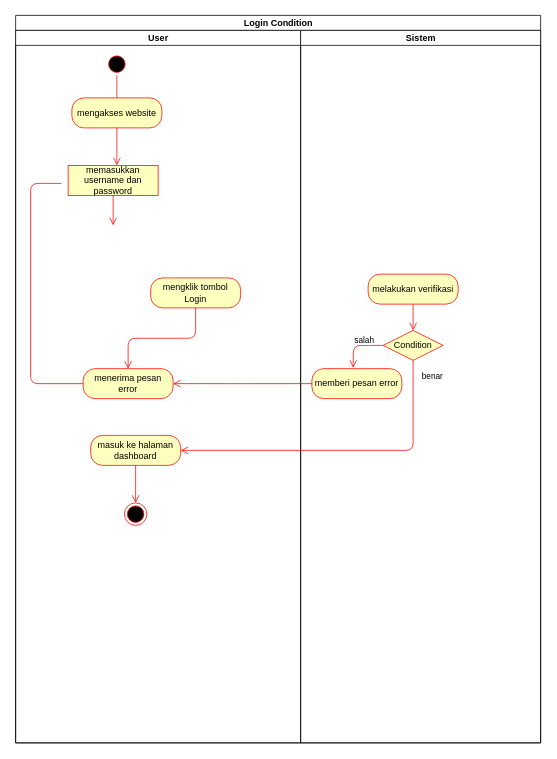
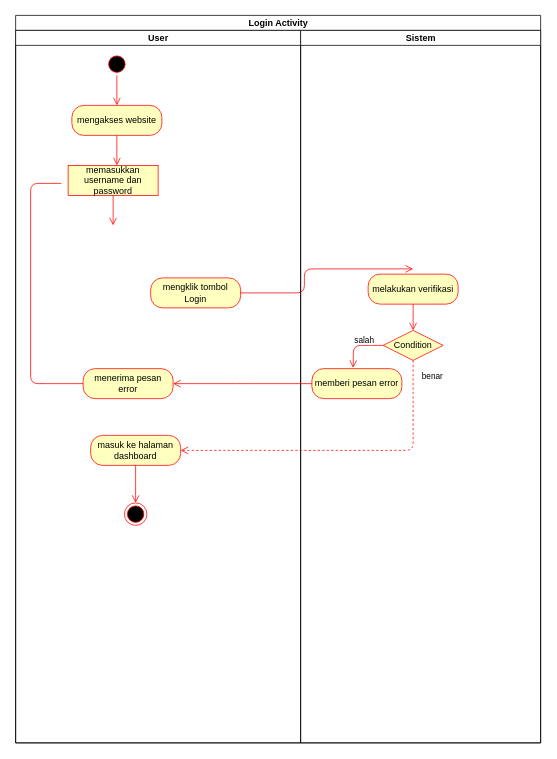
  <mxCell id="0" />
  <mxCell id="1" parent="0" />
- <mxCell id="2" value="Login Condition" style="swimlane;html=1;childLayout=stackLayout;resizeParent=1;resizeParentMax=0;startSize=20;" parent="1" vertex="1"><mxGeometry x="20" y="20" width="700" height="970" as="geometry" /></mxCell>
+ <mxCell id="2" value="Login Activity" style="swimlane;html=1;childLayout=stackLayout;resizeParent=1;resizeParentMax=0;startSize=20;" parent="1" vertex="1"><mxGeometry x="20" y="20" width="700" height="970" as="geometry" /></mxCell>
  <mxCell id="3" value="User" style="swimlane;html=1;startSize=20;" parent="2" vertex="1"><mxGeometry y="20" width="380" height="950" as="geometry" /></mxCell>
  <mxCell id="4" value="" style="ellipse;html=1;shape=startState;fillColor=#000000;strokeColor=#ff0000;" parent="3" vertex="1"><mxGeometry x="120" y="30" width="30" height="30" as="geometry" /></mxCell>
  <mxCell id="5" value="" style="edgeStyle=orthogonalEdgeStyle;html=1;verticalAlign=bottom;endArrow=open;endSize=8;strokeColor=#ff0000;" parent="3" source="4" edge="1"><mxGeometry relative="1" as="geometry"><mxPoint x="135" y="100" as="targetPoint" /></mxGeometry></mxCell>
- <mxCell id="6" value="mengakses website" style="rounded=1;whiteSpace=wrap;html=1;arcSize=40;fontColor=#000000;fillColor=#ffffc0;strokeColor=#ff0000;" parent="3" vertex="1"><mxGeometry x="75" y="90" width="120" height="40" as="geometry" /></mxCell>
+ <mxCell id="6" value="mengakses website" style="rounded=1;whiteSpace=wrap;html=1;arcSize=40;fontColor=#000000;fillColor=#ffffc0;strokeColor=#ff0000;" parent="3" vertex="1"><mxGeometry x="75" y="100" width="120" height="40" as="geometry" /></mxCell>
  <mxCell id="7" value="" style="edgeStyle=orthogonalEdgeStyle;html=1;verticalAlign=bottom;endArrow=open;endSize=8;strokeColor=#ff0000;" parent="3" source="6" edge="1"><mxGeometry relative="1" as="geometry"><mxPoint x="135" y="180" as="targetPoint" /></mxGeometry></mxCell>
  <mxCell id="8" value="memasukkan username dan password" style="whiteSpace=wrap;html=1;arcSize=40;fontColor=#000000;fillColor=#ffffc0;strokeColor=#ff0000;rounded=0;" parent="3" vertex="1"><mxGeometry x="70" y="180" width="120" height="40" as="geometry" /></mxCell>
  <mxCell id="9" value="" style="edgeStyle=orthogonalEdgeStyle;html=1;verticalAlign=bottom;endArrow=open;endSize=8;strokeColor=#ff0000;" parent="3" source="8" edge="1"><mxGeometry relative="1" as="geometry"><mxPoint x="130" y="260" as="targetPoint" /></mxGeometry></mxCell>
  <mxCell id="10" value="mengklik tombol Login" style="rounded=1;whiteSpace=wrap;html=1;arcSize=40;fontColor=#000000;fillColor=#ffffc0;strokeColor=#ff0000;" parent="3" vertex="1"><mxGeometry x="180" y="330" width="120" height="40" as="geometry" /></mxCell>
  <mxCell id="11" value="menerima pesan error" style="rounded=1;whiteSpace=wrap;html=1;arcSize=40;fontColor=#000000;fillColor=#ffffc0;strokeColor=#ff0000;" parent="3" vertex="1"><mxGeometry x="90" y="451" width="120" height="40" as="geometry" /></mxCell>
  <mxCell id="12" value="" style="edgeStyle=orthogonalEdgeStyle;html=1;verticalAlign=bottom;endArrow=none;endSize=8;strokeColor=#ff0000;entryX=-0.075;entryY=0.6;entryDx=0;entryDy=0;entryPerimeter=0;" parent="3" source="11" target="8" edge="1"><mxGeometry relative="1" as="geometry"><mxPoint x="20" y="200" as="targetPoint" /><Array as="points"><mxPoint x="20" y="471" /><mxPoint x="20" y="204" /></Array></mxGeometry></mxCell>
  <mxCell id="13" value="masuk ke halaman dashboard" style="rounded=1;whiteSpace=wrap;html=1;arcSize=40;fontColor=#000000;fillColor=#ffffc0;strokeColor=#ff0000;" parent="3" vertex="1"><mxGeometry x="100" y="540" width="120" height="40" as="geometry" /></mxCell>
  <mxCell id="14" value="" style="edgeStyle=orthogonalEdgeStyle;html=1;verticalAlign=bottom;endArrow=open;endSize=8;strokeColor=#ff0000;" parent="3" source="13" target="15" edge="1"><mxGeometry relative="1" as="geometry"><mxPoint x="160" y="640" as="targetPoint" /></mxGeometry></mxCell>
  <mxCell id="15" value="" style="ellipse;html=1;shape=endState;fillColor=#000000;strokeColor=#ff0000;" parent="3" vertex="1"><mxGeometry x="145" y="630" width="30" height="30" as="geometry" /></mxCell>
  <mxCell id="16" value="Sistem" style="swimlane;html=1;startSize=20;" parent="2" vertex="1"><mxGeometry x="380" y="20" width="320" height="950" as="geometry" /></mxCell>
  <mxCell id="17" value="melakukan verifikasi" style="rounded=1;whiteSpace=wrap;html=1;arcSize=40;fontColor=#000000;fillColor=#ffffc0;strokeColor=#ff0000;" parent="16" vertex="1"><mxGeometry x="90" y="325" width="120" height="40" as="geometry" /></mxCell>
  <mxCell id="18" value="" style="edgeStyle=orthogonalEdgeStyle;html=1;verticalAlign=bottom;endArrow=open;endSize=8;strokeColor=#ff0000;" parent="16" source="17" edge="1"><mxGeometry relative="1" as="geometry"><mxPoint x="150" y="400" as="targetPoint" /></mxGeometry></mxCell>
  <mxCell id="19" value="Condition" style="rhombus;whiteSpace=wrap;html=1;fillColor=#ffffc0;strokeColor=#ff0000;" parent="16" vertex="1"><mxGeometry x="110" y="400" width="80" height="40" as="geometry" /></mxCell>
  <mxCell id="20" value="salah" style="edgeStyle=orthogonalEdgeStyle;html=1;align=left;verticalAlign=top;endArrow=open;endSize=8;strokeColor=#ff0000;" parent="16" source="19" edge="1"><mxGeometry x="0.143" y="-20" relative="1" as="geometry"><mxPoint x="70" y="450" as="targetPoint" /><mxPoint x="20" y="-20" as="offset" /></mxGeometry></mxCell>
  <mxCell id="21" value="memberi pesan error" style="rounded=1;whiteSpace=wrap;html=1;arcSize=40;fontColor=#000000;fillColor=#ffffc0;strokeColor=#ff0000;" parent="16" vertex="1"><mxGeometry x="15" y="451" width="120" height="40" as="geometry" /></mxCell>
  <mxCell id="22" value="" style="edgeStyle=orthogonalEdgeStyle;html=1;verticalAlign=bottom;endArrow=open;endSize=8;strokeColor=#ff0000;" parent="16" source="21" edge="1"><mxGeometry relative="1" as="geometry"><mxPoint x="-170" y="471" as="targetPoint" /></mxGeometry></mxCell>
- <mxCell id="23" value="" style="edgeStyle=orthogonalEdgeStyle;html=1;verticalAlign=bottom;endArrow=open;endSize=8;strokeColor=#ff0000;" parent="2" source="10" target="11" edge="1"><mxGeometry relative="1" as="geometry"><mxPoint x="130" y="380" as="targetPoint" /></mxGeometry></mxCell>
- <mxCell id="24" value="benar" style="edgeStyle=orthogonalEdgeStyle;html=1;align=left;verticalAlign=bottom;endArrow=open;endSize=8;strokeColor=#ff0000;entryX=1;entryY=0.5;entryDx=0;entryDy=0;" parent="2" source="19" target="13" edge="1"><mxGeometry x="-0.861" y="10" relative="1" as="geometry"><mxPoint x="310" y="620" as="targetPoint" /><Array as="points"><mxPoint x="530" y="580" /></Array><mxPoint as="offset" /></mxGeometry></mxCell>
+ <mxCell id="23" value="" style="edgeStyle=orthogonalEdgeStyle;html=1;verticalAlign=bottom;endArrow=open;endSize=8;strokeColor=#ff0000;entryX=0.5;entryY=-0.175;entryDx=0;entryDy=0;entryPerimeter=0;" parent="2" source="10" target="17" edge="1"><mxGeometry relative="1" as="geometry"><mxPoint x="130" y="380" as="targetPoint" /></mxGeometry></mxCell>
+ <mxCell id="24" value="benar" style="edgeStyle=orthogonalEdgeStyle;html=1;align=left;verticalAlign=bottom;endArrow=open;endSize=8;strokeColor=#ff0000;entryX=1;entryY=0.5;entryDx=0;entryDy=0;dashed=1;" parent="2" source="19" target="13" edge="1"><mxGeometry x="-0.861" y="10" relative="1" as="geometry"><mxPoint x="310" y="620" as="targetPoint" /><Array as="points"><mxPoint x="530" y="580" /></Array><mxPoint as="offset" /></mxGeometry></mxCell>
